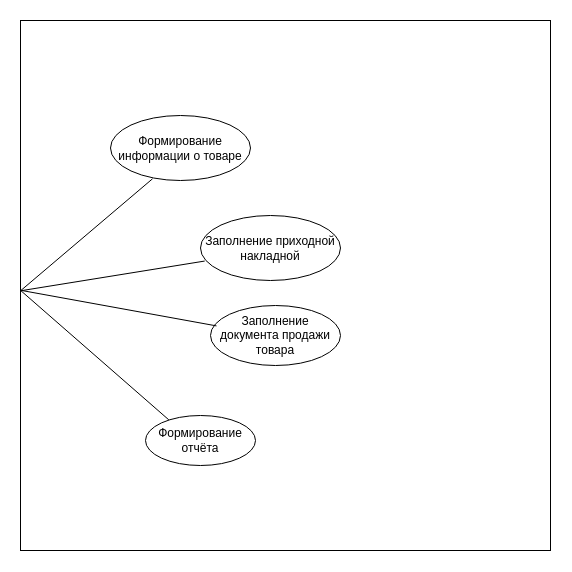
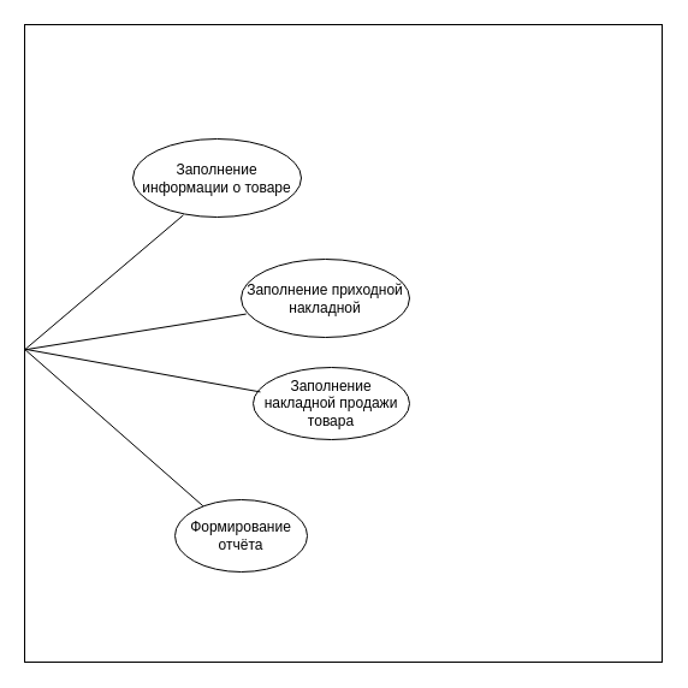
  <mxCell id="0" />
  <mxCell id="1" parent="0" />
  <mxCell id="2" value="" style="whiteSpace=wrap;html=1;aspect=fixed;" vertex="1" parent="1"><mxGeometry x="20" y="20" width="530" height="530" as="geometry" /></mxCell>
- <mxCell id="3" value="Заполнение документа продажи товара" style="ellipse;whiteSpace=wrap;html=1;" vertex="1" parent="1"><mxGeometry x="210" y="305" width="130" height="60" as="geometry" /></mxCell>
- <mxCell id="4" value="Формирование отчёта" style="ellipse;whiteSpace=wrap;html=1;" vertex="1" parent="1"><mxGeometry x="145" y="415" width="110" height="50" as="geometry" /></mxCell>
+ <mxCell id="3" value="Заполнение накладной продажи товара" style="ellipse;whiteSpace=wrap;html=1;" vertex="1" parent="1"><mxGeometry x="210" y="305" width="130" height="60" as="geometry" /></mxCell>
+ <mxCell id="4" value="Формирование отчёта" style="ellipse;whiteSpace=wrap;html=1;" vertex="1" parent="1"><mxGeometry x="145" y="415" width="110" height="60" as="geometry" /></mxCell>
  <mxCell id="5" value="Заполнение приходной накладной" style="ellipse;whiteSpace=wrap;html=1;" vertex="1" parent="1"><mxGeometry x="200" y="215" width="140" height="65" as="geometry" /></mxCell>
  <mxCell id="6" value="" style="endArrow=none;html=1;rounded=0;entryX=0.03;entryY=0.701;entryDx=0;entryDy=0;entryPerimeter=0;exitX=0;exitY=0.51;exitDx=0;exitDy=0;exitPerimeter=0;" edge="1" parent="1" source="2" target="5"><mxGeometry width="50" height="50" relative="1" as="geometry"><mxPoint x="30" y="295" as="sourcePoint" /><mxPoint x="106" y="198" as="targetPoint" /></mxGeometry></mxCell>
  <mxCell id="7" value="" style="endArrow=none;html=1;rounded=0;entryX=0.046;entryY=0.34;entryDx=0;entryDy=0;entryPerimeter=0;exitX=0;exitY=0.509;exitDx=0;exitDy=0;exitPerimeter=0;" edge="1" parent="1" source="2" target="3"><mxGeometry width="50" height="50" relative="1" as="geometry"><mxPoint x="31" y="295" as="sourcePoint" /><mxPoint x="273" y="224" as="targetPoint" /></mxGeometry></mxCell>
- <mxCell id="8" value="Формирование информации о товаре" style="ellipse;whiteSpace=wrap;html=1;" vertex="1" parent="1"><mxGeometry x="110" y="115" width="140" height="65" as="geometry" /></mxCell>
+ <mxCell id="8" value="Заполнение информации о товаре" style="ellipse;whiteSpace=wrap;html=1;" vertex="1" parent="1"><mxGeometry x="110" y="115" width="140" height="65" as="geometry" /></mxCell>
  <mxCell id="9" value="" style="endArrow=none;html=1;rounded=0;entryX=0.3;entryY=0.974;entryDx=0;entryDy=0;entryPerimeter=0;exitX=0;exitY=0.51;exitDx=0;exitDy=0;exitPerimeter=0;" edge="1" parent="1" source="2" target="8"><mxGeometry width="50" height="50" relative="1" as="geometry"><mxPoint x="-20" y="255" as="sourcePoint" /><mxPoint x="153" y="186" as="targetPoint" /></mxGeometry></mxCell>
  <mxCell id="10" value="" style="endArrow=none;html=1;rounded=0;entryX=0.212;entryY=0.087;entryDx=0;entryDy=0;entryPerimeter=0;exitX=0.001;exitY=0.51;exitDx=0;exitDy=0;exitPerimeter=0;" edge="1" parent="1" source="2" target="4"><mxGeometry width="50" height="50" relative="1" as="geometry"><mxPoint x="20" y="295" as="sourcePoint" /><mxPoint x="226" y="335" as="targetPoint" /></mxGeometry></mxCell>
